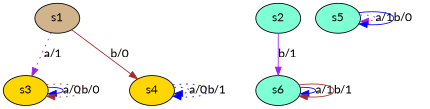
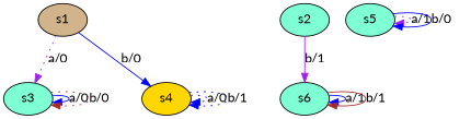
  digraph {
    fontname=Lato
    node [fillcolor=aquamarine fontname=Lato style=filled]
    edge [color=blue fontname=Lato style=solid]
    s1 [fillcolor=tan]
-   s3 [fillcolor=gold]
+   s3
    s4 [fillcolor=gold]
    s2
    s6
    s5
-   s1 -> s3 [color=purple label="a/1" style=dotted]
-   s1 -> s4 [color=brown label="b/0"]
+   s1 -> s3 [color=purple label="a/0" style=dotted]
+   s1 -> s4 [label="b/0"]
    s3 -> s3 [label="a/0"]
    s3 -> s3 [color=brown label="b/0" style=dotted]
    s4 -> s4 [label="a/0" style=dotted]
    s4 -> s4 [label="b/1" style=dotted]
    s2 -> s6 [color=purple label="b/1"]
    s6 -> s6 [label="a/1"]
    s6 -> s6 [color=brown label="b/1"]
    s5 -> s5 [color=purple label="a/1" style=dotted]
    s5 -> s5 [label="b/0"]
  }
